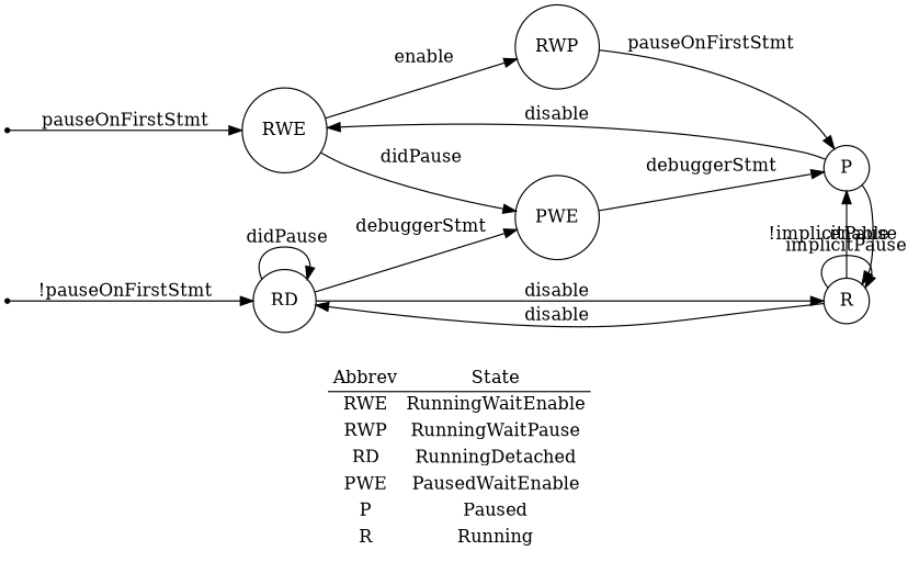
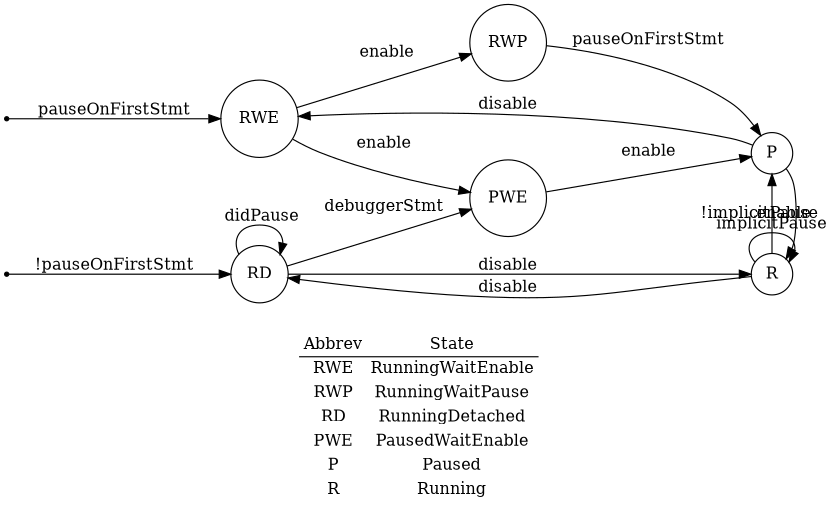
  digraph {
    label=< <table border="0">     <!-- hack: empty row for spacing -->     <tr> <td></td><td> </td></tr>      <tr><td>Abbrev</td><td>State</td></tr>     <hr/>     <tr><td>RWE</td><td>RunningWaitEnable</td></tr>     <tr><td>RWP</td><td>RunningWaitPause</td></tr>     <tr><td>RD</td><td>RunningDetached</td></tr>     <tr><td>PWE</td><td>PausedWaitEnable</td></tr>     <tr><td>P</td><td>Paused</td></tr>     <tr><td>R</td><td>Running</td></tr>   </table> >
    labelloc=b
    rankdir=LR
    node [shape=circle]
    RWE
    RD
    P
    R
    PWE
    RWP
    init1 [shape=point]
    init2 [shape=point]
    subgraph sub_1 {
      rank=same
      RWE
      RD
    }
    subgraph sub_2 {
      rank=same
      P
      R
    }
-   RWE -> PWE [label=" didPause "]
+   RWE -> PWE [label=" enable "]
    RWE -> RWP [label=" enable"]
    RD -> RD [label=" didPause"]
    RD -> R [label=" disable "]
    RD -> PWE [label=" debuggerStmt "]
    P -> RWE [label=" disable "]
    P -> R [label=" enable "]
    R -> RD [label=" disable "]
    R -> P [label=" !implicitPause "]
    R -> R [label=" implicitPause "]
-   PWE -> P [label=" debuggerStmt "]
+   PWE -> P [label=" enable "]
    RWP -> P [label=" pauseOnFirstStmt "]
    init1 -> RWE [label=" pauseOnFirstStmt "]
    init2 -> RD [label=" !pauseOnFirstStmt "]
  }
